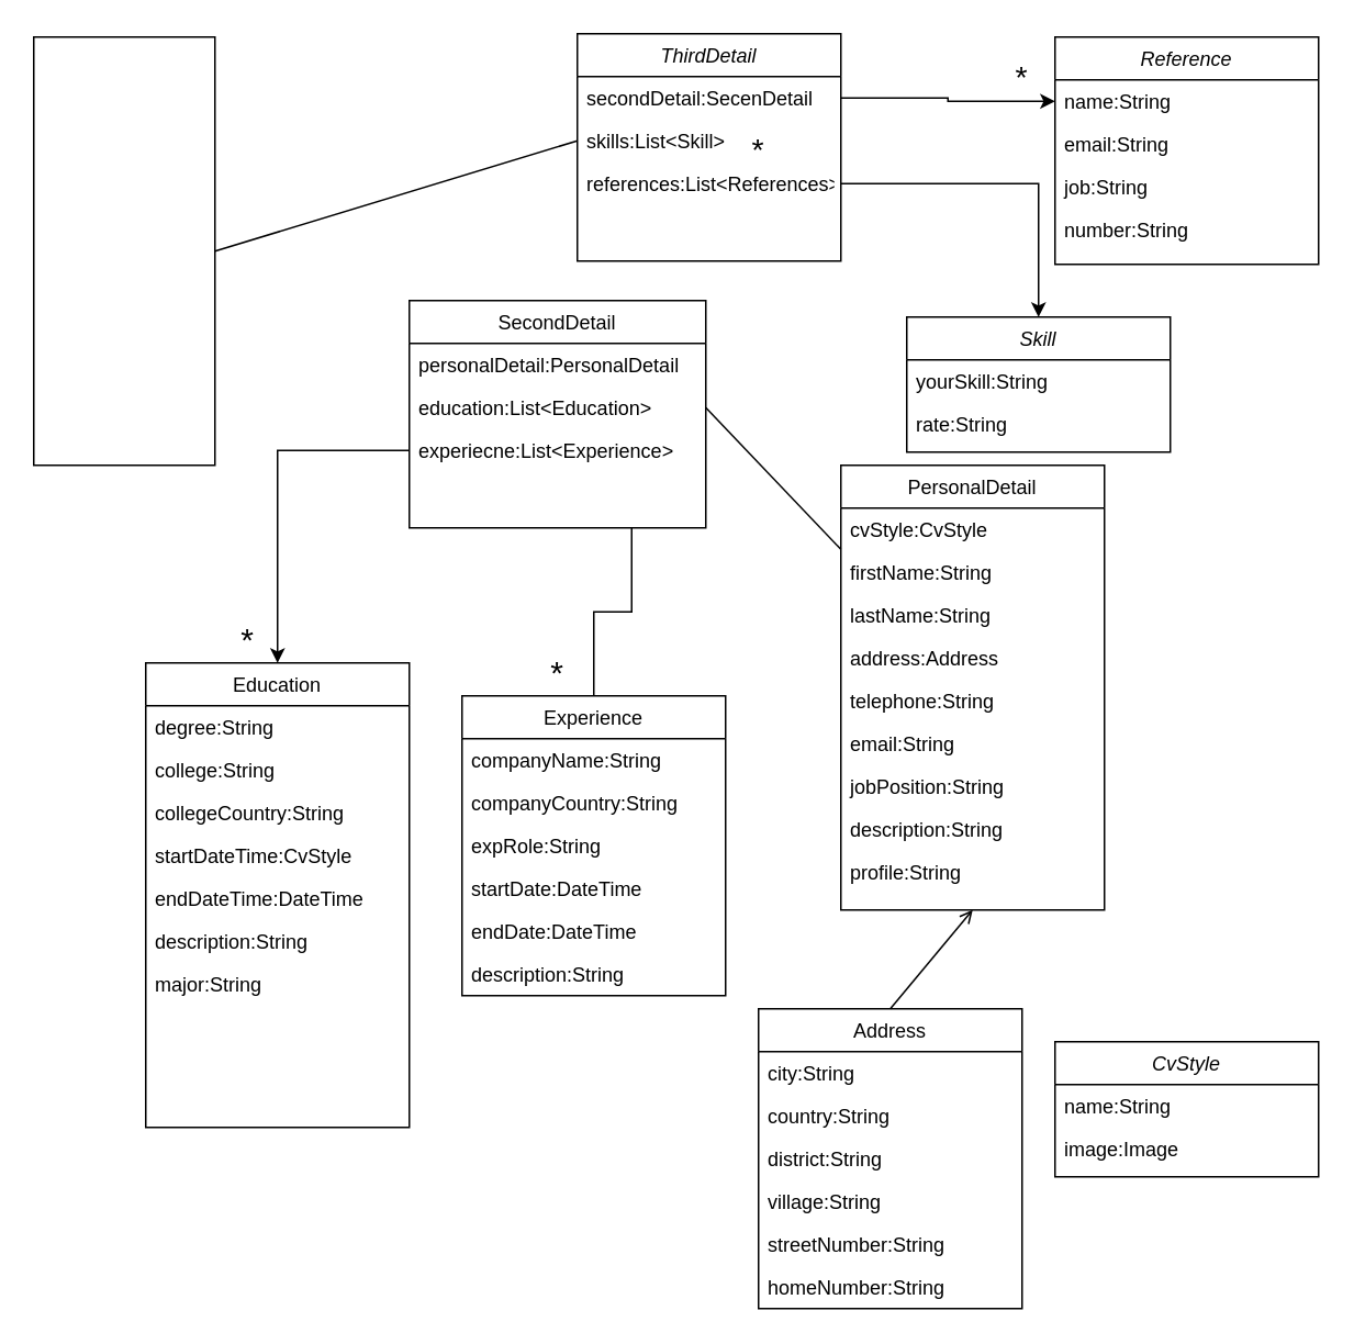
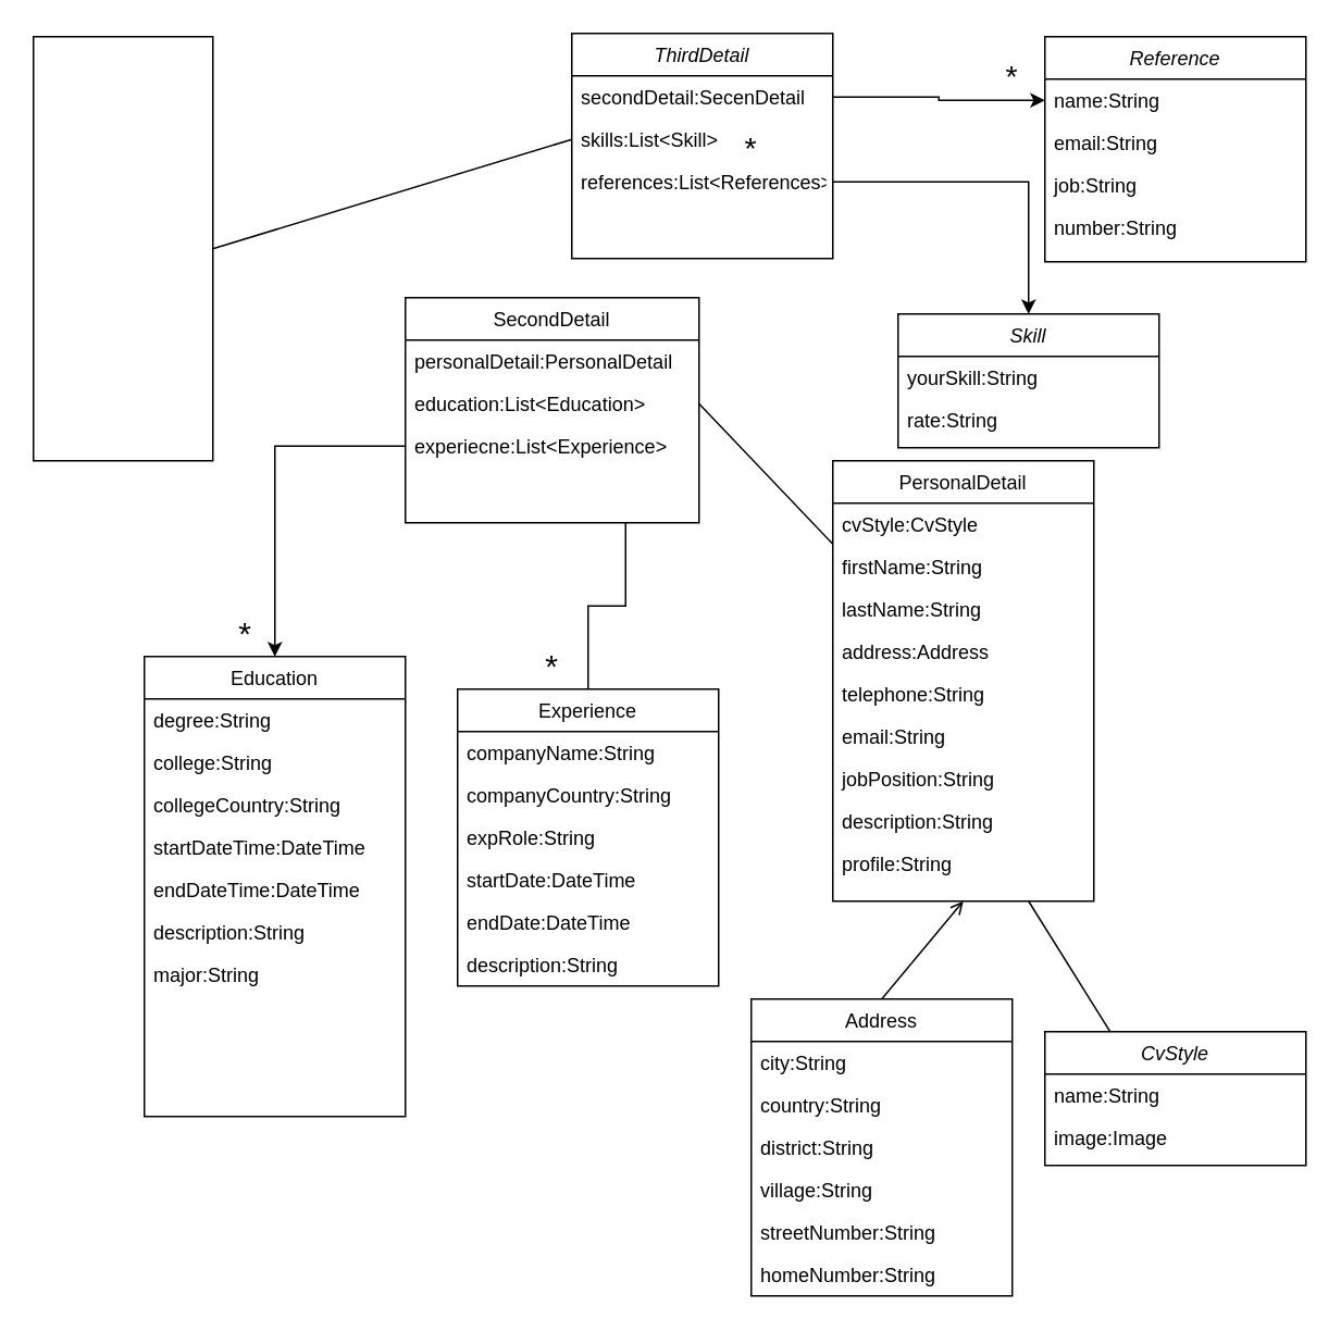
  <mxCell id="0" />
  <mxCell id="1" parent="0" />
  <mxCell id="2" value="ThirdDetail" style="swimlane;fontStyle=2;align=center;verticalAlign=top;childLayout=stackLayout;horizontal=1;startSize=26;horizontalStack=0;resizeParent=1;resizeLast=0;collapsible=1;marginBottom=0;rounded=0;shadow=0;strokeWidth=1;" parent="1" vertex="1"><mxGeometry x="350" y="20" width="160" height="138" as="geometry"><mxRectangle x="230" y="140" width="160" height="26" as="alternateBounds" /></mxGeometry></mxCell>
  <mxCell id="3" value="secondDetail:SecenDetail" style="text;align=left;verticalAlign=top;spacingLeft=4;spacingRight=4;overflow=hidden;rotatable=0;points=[[0,0.5],[1,0.5]];portConstraint=eastwest;" parent="2" vertex="1"><mxGeometry y="26" width="160" height="26" as="geometry" /></mxCell>
  <mxCell id="4" value="skills:List&lt;Skill&gt;" style="text;align=left;verticalAlign=top;spacingLeft=4;spacingRight=4;overflow=hidden;rotatable=0;points=[[0,0.5],[1,0.5]];portConstraint=eastwest;rounded=0;shadow=0;html=0;" parent="2" vertex="1"><mxGeometry y="52" width="160" height="26" as="geometry" /></mxCell>
  <mxCell id="5" value="references:List&lt;References&gt;" style="text;align=left;verticalAlign=top;spacingLeft=4;spacingRight=4;overflow=hidden;rotatable=0;points=[[0,0.5],[1,0.5]];portConstraint=eastwest;rounded=0;shadow=0;html=0;" parent="2" vertex="1"><mxGeometry y="78" width="160" height="26" as="geometry" /></mxCell>
  <mxCell id="6" value="SecondDetail" style="swimlane;fontStyle=0;align=center;verticalAlign=top;childLayout=stackLayout;horizontal=1;startSize=26;horizontalStack=0;resizeParent=1;resizeLast=0;collapsible=1;marginBottom=0;rounded=0;shadow=0;strokeWidth=1;" parent="1" vertex="1"><mxGeometry x="248" y="182" width="180" height="138" as="geometry"><mxRectangle x="130" y="380" width="160" height="26" as="alternateBounds" /></mxGeometry></mxCell>
  <mxCell id="7" value="personalDetail:PersonalDetail" style="text;align=left;verticalAlign=top;spacingLeft=4;spacingRight=4;overflow=hidden;rotatable=0;points=[[0,0.5],[1,0.5]];portConstraint=eastwest;" parent="6" vertex="1"><mxGeometry y="26" width="180" height="26" as="geometry" /></mxCell>
  <mxCell id="8" value="education:List&lt;Education&gt;" style="text;align=left;verticalAlign=top;spacingLeft=4;spacingRight=4;overflow=hidden;rotatable=0;points=[[0,0.5],[1,0.5]];portConstraint=eastwest;rounded=0;shadow=0;html=0;" parent="6" vertex="1"><mxGeometry y="52" width="180" height="26" as="geometry" /></mxCell>
  <mxCell id="9" value="experiecne:List&lt;Experience&gt;" style="text;align=left;verticalAlign=top;spacingLeft=4;spacingRight=4;overflow=hidden;rotatable=0;points=[[0,0.5],[1,0.5]];portConstraint=eastwest;fontStyle=0" parent="6" vertex="1"><mxGeometry y="78" width="180" height="26" as="geometry" /></mxCell>
  <mxCell id="10" value="Experience" style="swimlane;fontStyle=0;align=center;verticalAlign=top;childLayout=stackLayout;horizontal=1;startSize=26;horizontalStack=0;resizeParent=1;resizeLast=0;collapsible=1;marginBottom=0;rounded=0;shadow=0;strokeWidth=1;" parent="1" vertex="1"><mxGeometry x="280" y="422" width="160" height="182" as="geometry"><mxRectangle x="340" y="380" width="170" height="26" as="alternateBounds" /></mxGeometry></mxCell>
  <mxCell id="11" value="companyName:String" style="text;align=left;verticalAlign=top;spacingLeft=4;spacingRight=4;overflow=hidden;rotatable=0;points=[[0,0.5],[1,0.5]];portConstraint=eastwest;" parent="10" vertex="1"><mxGeometry y="26" width="160" height="26" as="geometry" /></mxCell>
  <mxCell id="12" value="companyCountry:String" style="text;align=left;verticalAlign=top;spacingLeft=4;spacingRight=4;overflow=hidden;rotatable=0;points=[[0,0.5],[1,0.5]];portConstraint=eastwest;" vertex="1" parent="10"><mxGeometry y="52" width="160" height="26" as="geometry" /></mxCell>
  <mxCell id="13" value="expRole:String" style="text;align=left;verticalAlign=top;spacingLeft=4;spacingRight=4;overflow=hidden;rotatable=0;points=[[0,0.5],[1,0.5]];portConstraint=eastwest;" vertex="1" parent="10"><mxGeometry y="78" width="160" height="26" as="geometry" /></mxCell>
  <mxCell id="14" value="startDate:DateTime" style="text;align=left;verticalAlign=top;spacingLeft=4;spacingRight=4;overflow=hidden;rotatable=0;points=[[0,0.5],[1,0.5]];portConstraint=eastwest;" vertex="1" parent="10"><mxGeometry y="104" width="160" height="26" as="geometry" /></mxCell>
  <mxCell id="15" value="endDate:DateTime" style="text;align=left;verticalAlign=top;spacingLeft=4;spacingRight=4;overflow=hidden;rotatable=0;points=[[0,0.5],[1,0.5]];portConstraint=eastwest;" vertex="1" parent="10"><mxGeometry y="130" width="160" height="26" as="geometry" /></mxCell>
  <mxCell id="16" value="description:String" style="text;align=left;verticalAlign=top;spacingLeft=4;spacingRight=4;overflow=hidden;rotatable=0;points=[[0,0.5],[1,0.5]];portConstraint=eastwest;" vertex="1" parent="10"><mxGeometry y="156" width="160" height="26" as="geometry" /></mxCell>
  <mxCell id="17" value="" style="rounded=0;whiteSpace=wrap;html=1;" vertex="1" parent="1"><mxGeometry x="20" y="22" width="110" height="260" as="geometry" /></mxCell>
  <mxCell id="18" value="Education" style="swimlane;fontStyle=0;align=center;verticalAlign=top;childLayout=stackLayout;horizontal=1;startSize=26;horizontalStack=0;resizeParent=1;resizeLast=0;collapsible=1;marginBottom=0;rounded=0;shadow=0;strokeWidth=1;" vertex="1" parent="1"><mxGeometry x="88" y="402" width="160" height="282" as="geometry"><mxRectangle x="340" y="380" width="170" height="26" as="alternateBounds" /></mxGeometry></mxCell>
  <mxCell id="19" value="degree:String" style="text;align=left;verticalAlign=top;spacingLeft=4;spacingRight=4;overflow=hidden;rotatable=0;points=[[0,0.5],[1,0.5]];portConstraint=eastwest;" vertex="1" parent="18"><mxGeometry y="26" width="160" height="26" as="geometry" /></mxCell>
  <mxCell id="20" value="college:String" style="text;align=left;verticalAlign=top;spacingLeft=4;spacingRight=4;overflow=hidden;rotatable=0;points=[[0,0.5],[1,0.5]];portConstraint=eastwest;" vertex="1" parent="18"><mxGeometry y="52" width="160" height="26" as="geometry" /></mxCell>
  <mxCell id="21" value="collegeCountry:String" style="text;align=left;verticalAlign=top;spacingLeft=4;spacingRight=4;overflow=hidden;rotatable=0;points=[[0,0.5],[1,0.5]];portConstraint=eastwest;" vertex="1" parent="18"><mxGeometry y="78" width="160" height="26" as="geometry" /></mxCell>
- <mxCell id="22" value="startDateTime:CvStyle" style="text;align=left;verticalAlign=top;spacingLeft=4;spacingRight=4;overflow=hidden;rotatable=0;points=[[0,0.5],[1,0.5]];portConstraint=eastwest;" vertex="1" parent="18"><mxGeometry y="104" width="160" height="26" as="geometry" /></mxCell>
+ <mxCell id="22" value="startDateTime:DateTime" style="text;align=left;verticalAlign=top;spacingLeft=4;spacingRight=4;overflow=hidden;rotatable=0;points=[[0,0.5],[1,0.5]];portConstraint=eastwest;" vertex="1" parent="18"><mxGeometry y="104" width="160" height="26" as="geometry" /></mxCell>
  <mxCell id="23" value="endDateTime:DateTime" style="text;align=left;verticalAlign=top;spacingLeft=4;spacingRight=4;overflow=hidden;rotatable=0;points=[[0,0.5],[1,0.5]];portConstraint=eastwest;" vertex="1" parent="18"><mxGeometry y="130" width="160" height="26" as="geometry" /></mxCell>
  <mxCell id="24" value="description:String" style="text;align=left;verticalAlign=top;spacingLeft=4;spacingRight=4;overflow=hidden;rotatable=0;points=[[0,0.5],[1,0.5]];portConstraint=eastwest;" vertex="1" parent="18"><mxGeometry y="156" width="160" height="26" as="geometry" /></mxCell>
  <mxCell id="25" value="major:String" style="text;align=left;verticalAlign=top;spacingLeft=4;spacingRight=4;overflow=hidden;rotatable=0;points=[[0,0.5],[1,0.5]];portConstraint=eastwest;" vertex="1" parent="18"><mxGeometry y="182" width="160" height="26" as="geometry" /></mxCell>
  <mxCell id="26" value="PersonalDetail" style="swimlane;fontStyle=0;align=center;verticalAlign=top;childLayout=stackLayout;horizontal=1;startSize=26;horizontalStack=0;resizeParent=1;resizeLast=0;collapsible=1;marginBottom=0;rounded=0;shadow=0;strokeWidth=1;" vertex="1" parent="1"><mxGeometry x="510" y="282" width="160" height="270" as="geometry"><mxRectangle x="340" y="380" width="170" height="26" as="alternateBounds" /></mxGeometry></mxCell>
  <mxCell id="27" value="cvStyle:CvStyle" style="text;align=left;verticalAlign=top;spacingLeft=4;spacingRight=4;overflow=hidden;rotatable=0;points=[[0,0.5],[1,0.5]];portConstraint=eastwest;" vertex="1" parent="26"><mxGeometry y="26" width="160" height="26" as="geometry" /></mxCell>
  <mxCell id="28" value="firstName:String" style="text;align=left;verticalAlign=top;spacingLeft=4;spacingRight=4;overflow=hidden;rotatable=0;points=[[0,0.5],[1,0.5]];portConstraint=eastwest;" vertex="1" parent="26"><mxGeometry y="52" width="160" height="26" as="geometry" /></mxCell>
  <mxCell id="29" value="lastName:String" style="text;align=left;verticalAlign=top;spacingLeft=4;spacingRight=4;overflow=hidden;rotatable=0;points=[[0,0.5],[1,0.5]];portConstraint=eastwest;" vertex="1" parent="26"><mxGeometry y="78" width="160" height="26" as="geometry" /></mxCell>
  <mxCell id="30" value="address:Address" style="text;align=left;verticalAlign=top;spacingLeft=4;spacingRight=4;overflow=hidden;rotatable=0;points=[[0,0.5],[1,0.5]];portConstraint=eastwest;" vertex="1" parent="26"><mxGeometry y="104" width="160" height="26" as="geometry" /></mxCell>
  <mxCell id="31" value="telephone:String" style="text;align=left;verticalAlign=top;spacingLeft=4;spacingRight=4;overflow=hidden;rotatable=0;points=[[0,0.5],[1,0.5]];portConstraint=eastwest;" vertex="1" parent="26"><mxGeometry y="130" width="160" height="26" as="geometry" /></mxCell>
  <mxCell id="32" value="email:String" style="text;align=left;verticalAlign=top;spacingLeft=4;spacingRight=4;overflow=hidden;rotatable=0;points=[[0,0.5],[1,0.5]];portConstraint=eastwest;" vertex="1" parent="26"><mxGeometry y="156" width="160" height="26" as="geometry" /></mxCell>
  <mxCell id="33" value="jobPosition:String" style="text;align=left;verticalAlign=top;spacingLeft=4;spacingRight=4;overflow=hidden;rotatable=0;points=[[0,0.5],[1,0.5]];portConstraint=eastwest;" vertex="1" parent="26"><mxGeometry y="182" width="160" height="26" as="geometry" /></mxCell>
  <mxCell id="34" value="description:String" style="text;align=left;verticalAlign=top;spacingLeft=4;spacingRight=4;overflow=hidden;rotatable=0;points=[[0,0.5],[1,0.5]];portConstraint=eastwest;" vertex="1" parent="26"><mxGeometry y="208" width="160" height="26" as="geometry" /></mxCell>
  <mxCell id="35" value="profile:String" style="text;align=left;verticalAlign=top;spacingLeft=4;spacingRight=4;overflow=hidden;rotatable=0;points=[[0,0.5],[1,0.5]];portConstraint=eastwest;" vertex="1" parent="26"><mxGeometry y="234" width="160" height="26" as="geometry" /></mxCell>
  <mxCell id="36" style="edgeStyle=orthogonalEdgeStyle;rounded=0;orthogonalLoop=1;jettySize=auto;html=1;exitX=0;exitY=0.5;exitDx=0;exitDy=0;" edge="1" parent="1" source="9" target="18"><mxGeometry relative="1" as="geometry" /></mxCell>
  <mxCell id="37" value="*" style="text;html=1;align=center;verticalAlign=middle;whiteSpace=wrap;rounded=0;strokeWidth=2;fontSize=20;" vertex="1" parent="1"><mxGeometry x="120" y="372" width="60" height="30" as="geometry" /></mxCell>
  <mxCell id="38" style="edgeStyle=orthogonalEdgeStyle;rounded=0;orthogonalLoop=1;jettySize=auto;html=1;exitX=0.75;exitY=1;exitDx=0;exitDy=0;entryX=0.5;entryY=0;entryDx=0;entryDy=0;endArrow=none;" edge="1" parent="1" source="6" target="10"><mxGeometry relative="1" as="geometry"><mxPoint x="473" y="463" as="sourcePoint" /><mxPoint x="353" y="510" as="targetPoint" /></mxGeometry></mxCell>
  <mxCell id="39" value="*" style="text;html=1;align=center;verticalAlign=middle;whiteSpace=wrap;rounded=0;strokeWidth=2;fontSize=20;" vertex="1" parent="1"><mxGeometry x="308" y="392" width="60" height="30" as="geometry" /></mxCell>
  <mxCell id="40" value="Address" style="swimlane;fontStyle=0;align=center;verticalAlign=top;childLayout=stackLayout;horizontal=1;startSize=26;horizontalStack=0;resizeParent=1;resizeLast=0;collapsible=1;marginBottom=0;rounded=0;shadow=0;strokeWidth=1;" vertex="1" parent="1"><mxGeometry x="460" y="612" width="160" height="182" as="geometry"><mxRectangle x="340" y="380" width="170" height="26" as="alternateBounds" /></mxGeometry></mxCell>
  <mxCell id="41" value="city:String" style="text;align=left;verticalAlign=top;spacingLeft=4;spacingRight=4;overflow=hidden;rotatable=0;points=[[0,0.5],[1,0.5]];portConstraint=eastwest;" vertex="1" parent="40"><mxGeometry y="26" width="160" height="26" as="geometry" /></mxCell>
  <mxCell id="42" value="country:String" style="text;align=left;verticalAlign=top;spacingLeft=4;spacingRight=4;overflow=hidden;rotatable=0;points=[[0,0.5],[1,0.5]];portConstraint=eastwest;" vertex="1" parent="40"><mxGeometry y="52" width="160" height="26" as="geometry" /></mxCell>
  <mxCell id="43" value="district:String" style="text;align=left;verticalAlign=top;spacingLeft=4;spacingRight=4;overflow=hidden;rotatable=0;points=[[0,0.5],[1,0.5]];portConstraint=eastwest;" vertex="1" parent="40"><mxGeometry y="78" width="160" height="26" as="geometry" /></mxCell>
  <mxCell id="44" value="village:String" style="text;align=left;verticalAlign=top;spacingLeft=4;spacingRight=4;overflow=hidden;rotatable=0;points=[[0,0.5],[1,0.5]];portConstraint=eastwest;" vertex="1" parent="40"><mxGeometry y="104" width="160" height="26" as="geometry" /></mxCell>
  <mxCell id="45" value="streetNumber:String" style="text;align=left;verticalAlign=top;spacingLeft=4;spacingRight=4;overflow=hidden;rotatable=0;points=[[0,0.5],[1,0.5]];portConstraint=eastwest;" vertex="1" parent="40"><mxGeometry y="130" width="160" height="26" as="geometry" /></mxCell>
  <mxCell id="46" value="homeNumber:String" style="text;align=left;verticalAlign=top;spacingLeft=4;spacingRight=4;overflow=hidden;rotatable=0;points=[[0,0.5],[1,0.5]];portConstraint=eastwest;" vertex="1" parent="40"><mxGeometry y="156" width="160" height="26" as="geometry" /></mxCell>
  <mxCell id="47" value="" style="endArrow=none;html=1;rounded=0;entryX=1;entryY=0.5;entryDx=0;entryDy=0;" edge="1" parent="1" source="26" target="8"><mxGeometry width="50" height="50" relative="1" as="geometry"><mxPoint x="80" y="682" as="sourcePoint" /><mxPoint x="130" y="632" as="targetPoint" /></mxGeometry></mxCell>
  <mxCell id="48" value="" style="endArrow=open;html=1;rounded=0;entryX=0.5;entryY=1;entryDx=0;entryDy=0;exitX=0.5;exitY=0;exitDx=0;exitDy=0;" edge="1" parent="1" source="40" target="26"><mxGeometry width="50" height="50" relative="1" as="geometry"><mxPoint x="80" y="992" as="sourcePoint" /><mxPoint x="130" y="942" as="targetPoint" /></mxGeometry></mxCell>
  <mxCell id="49" value="Reference" style="swimlane;fontStyle=2;align=center;verticalAlign=top;childLayout=stackLayout;horizontal=1;startSize=26;horizontalStack=0;resizeParent=1;resizeLast=0;collapsible=1;marginBottom=0;rounded=0;shadow=0;strokeWidth=1;" vertex="1" parent="1"><mxGeometry x="640" y="22" width="160" height="138" as="geometry"><mxRectangle x="230" y="140" width="160" height="26" as="alternateBounds" /></mxGeometry></mxCell>
  <mxCell id="50" value="name:String" style="text;align=left;verticalAlign=top;spacingLeft=4;spacingRight=4;overflow=hidden;rotatable=0;points=[[0,0.5],[1,0.5]];portConstraint=eastwest;" vertex="1" parent="49"><mxGeometry y="26" width="160" height="26" as="geometry" /></mxCell>
  <mxCell id="51" value="email:String" style="text;align=left;verticalAlign=top;spacingLeft=4;spacingRight=4;overflow=hidden;rotatable=0;points=[[0,0.5],[1,0.5]];portConstraint=eastwest;rounded=0;shadow=0;html=0;" vertex="1" parent="49"><mxGeometry y="52" width="160" height="26" as="geometry" /></mxCell>
  <mxCell id="52" value="job:String" style="text;align=left;verticalAlign=top;spacingLeft=4;spacingRight=4;overflow=hidden;rotatable=0;points=[[0,0.5],[1,0.5]];portConstraint=eastwest;rounded=0;shadow=0;html=0;" vertex="1" parent="49"><mxGeometry y="78" width="160" height="26" as="geometry" /></mxCell>
  <mxCell id="53" value="number:String" style="text;align=left;verticalAlign=top;spacingLeft=4;spacingRight=4;overflow=hidden;rotatable=0;points=[[0,0.5],[1,0.5]];portConstraint=eastwest;rounded=0;shadow=0;html=0;" vertex="1" parent="49"><mxGeometry y="104" width="160" height="26" as="geometry" /></mxCell>
  <mxCell id="54" value="Skill" style="swimlane;fontStyle=2;align=center;verticalAlign=top;childLayout=stackLayout;horizontal=1;startSize=26;horizontalStack=0;resizeParent=1;resizeLast=0;collapsible=1;marginBottom=0;rounded=0;shadow=0;strokeWidth=1;" vertex="1" parent="1"><mxGeometry x="550" y="192" width="160" height="82" as="geometry"><mxRectangle x="230" y="140" width="160" height="26" as="alternateBounds" /></mxGeometry></mxCell>
  <mxCell id="55" value="yourSkill:String" style="text;align=left;verticalAlign=top;spacingLeft=4;spacingRight=4;overflow=hidden;rotatable=0;points=[[0,0.5],[1,0.5]];portConstraint=eastwest;" vertex="1" parent="54"><mxGeometry y="26" width="160" height="26" as="geometry" /></mxCell>
  <mxCell id="56" value="rate:String" style="text;align=left;verticalAlign=top;spacingLeft=4;spacingRight=4;overflow=hidden;rotatable=0;points=[[0,0.5],[1,0.5]];portConstraint=eastwest;rounded=0;shadow=0;html=0;" vertex="1" parent="54"><mxGeometry y="52" width="160" height="26" as="geometry" /></mxCell>
  <mxCell id="57" value="CvStyle" style="swimlane;fontStyle=2;align=center;verticalAlign=top;childLayout=stackLayout;horizontal=1;startSize=26;horizontalStack=0;resizeParent=1;resizeLast=0;collapsible=1;marginBottom=0;rounded=0;shadow=0;strokeWidth=1;" vertex="1" parent="1"><mxGeometry x="640" y="632" width="160" height="82" as="geometry"><mxRectangle x="230" y="140" width="160" height="26" as="alternateBounds" /></mxGeometry></mxCell>
  <mxCell id="58" value="name:String" style="text;align=left;verticalAlign=top;spacingLeft=4;spacingRight=4;overflow=hidden;rotatable=0;points=[[0,0.5],[1,0.5]];portConstraint=eastwest;" vertex="1" parent="57"><mxGeometry y="26" width="160" height="26" as="geometry" /></mxCell>
  <mxCell id="59" value="image:Image" style="text;align=left;verticalAlign=top;spacingLeft=4;spacingRight=4;overflow=hidden;rotatable=0;points=[[0,0.5],[1,0.5]];portConstraint=eastwest;rounded=0;shadow=0;html=0;" vertex="1" parent="57"><mxGeometry y="52" width="160" height="26" as="geometry" /></mxCell>
+ <mxCell id="60" value="" style="endArrow=none;html=1;rounded=0;entryX=0.75;entryY=1;entryDx=0;entryDy=0;exitX=0.25;exitY=0;exitDx=0;exitDy=0;" edge="1" parent="1" source="57" target="26"><mxGeometry width="50" height="50" relative="1" as="geometry"><mxPoint x="190" y="932" as="sourcePoint" /><mxPoint x="200" y="882" as="targetPoint" /></mxGeometry></mxCell>
  <mxCell id="61" style="edgeStyle=orthogonalEdgeStyle;rounded=0;orthogonalLoop=1;jettySize=auto;html=1;exitX=1;exitY=0.5;exitDx=0;exitDy=0;entryX=0.5;entryY=0;entryDx=0;entryDy=0;" edge="1" parent="1" source="5" target="54"><mxGeometry relative="1" as="geometry" /></mxCell>
  <mxCell id="62" value="&lt;font style=&quot;font-size: 19px;&quot;&gt;*&lt;/font&gt;" style="text;html=1;align=center;verticalAlign=middle;whiteSpace=wrap;rounded=0;" vertex="1" parent="1"><mxGeometry x="430" y="76" width="60" height="30" as="geometry" /></mxCell>
  <mxCell id="63" value="&lt;font style=&quot;font-size: 19px;&quot;&gt;*&lt;/font&gt;" style="text;html=1;align=center;verticalAlign=middle;whiteSpace=wrap;rounded=0;" vertex="1" parent="1"><mxGeometry x="590" y="32" width="60" height="30" as="geometry" /></mxCell>
  <mxCell id="64" style="edgeStyle=orthogonalEdgeStyle;rounded=0;orthogonalLoop=1;jettySize=auto;html=1;exitX=1;exitY=0.5;exitDx=0;exitDy=0;" edge="1" parent="1" source="3" target="50"><mxGeometry relative="1" as="geometry" /></mxCell>
  <mxCell id="65" value="" style="endArrow=none;html=1;rounded=0;exitX=1;exitY=0.5;exitDx=0;exitDy=0;entryX=0;entryY=0.5;entryDx=0;entryDy=0;" edge="1" parent="1" source="17" target="4"><mxGeometry width="50" height="50" relative="1" as="geometry"><mxPoint x="340" y="2" as="sourcePoint" /><mxPoint x="390" y="-48" as="targetPoint" /></mxGeometry></mxCell>
